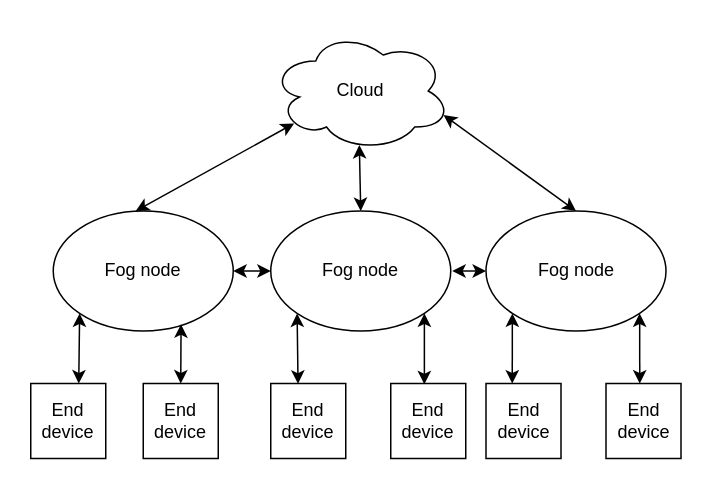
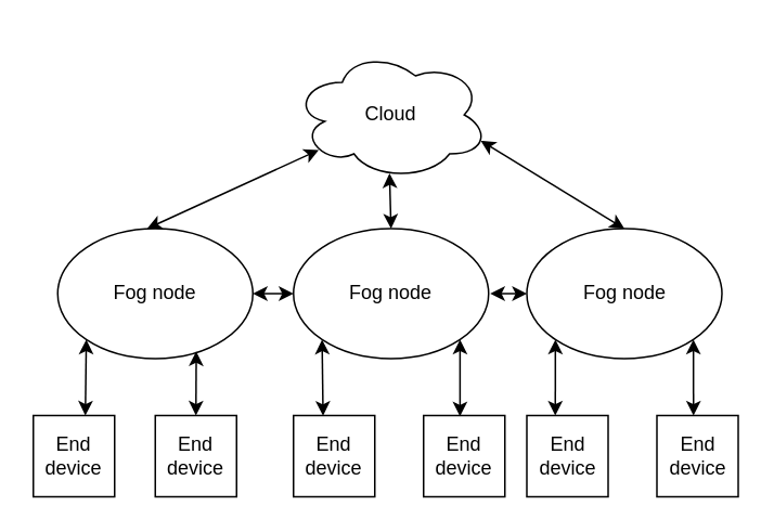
  <mxCell id="0" />
  <mxCell id="1" parent="0" />
- <mxCell id="2" value="Cloud" style="ellipse;shape=cloud;whiteSpace=wrap;html=1;" vertex="1" parent="1"><mxGeometry x="180" y="20" width="120" height="80" as="geometry" /></mxCell>
+ <mxCell id="2" value="Cloud" style="ellipse;shape=cloud;whiteSpace=wrap;html=1;" vertex="1" parent="1"><mxGeometry x="180" y="30" width="120" height="80" as="geometry" /></mxCell>
  <mxCell id="3" value="Fog node" style="ellipse;whiteSpace=wrap;html=1;" vertex="1" parent="1"><mxGeometry x="35" y="140" width="120" height="80" as="geometry" /></mxCell>
  <mxCell id="4" value="Fog node" style="ellipse;whiteSpace=wrap;html=1;" vertex="1" parent="1"><mxGeometry x="180" y="140" width="120" height="80" as="geometry" /></mxCell>
  <mxCell id="5" value="Fog node" style="ellipse;whiteSpace=wrap;html=1;" vertex="1" parent="1"><mxGeometry x="323.5" y="140" width="120" height="80" as="geometry" /></mxCell>
  <mxCell id="6" value="" style="endArrow=classic;startArrow=classic;html=1;entryX=0.13;entryY=0.77;entryDx=0;entryDy=0;entryPerimeter=0;" edge="1" parent="1" target="2"><mxGeometry width="50" height="50" relative="1" as="geometry"><mxPoint x="90" y="140" as="sourcePoint" /><mxPoint x="140" y="90" as="targetPoint" /></mxGeometry></mxCell>
  <mxCell id="7" value="" style="endArrow=classic;startArrow=classic;html=1;exitX=0.5;exitY=0;exitDx=0;exitDy=0;entryX=0.492;entryY=0.95;entryDx=0;entryDy=0;entryPerimeter=0;" edge="1" parent="1" source="4" target="2"><mxGeometry width="50" height="50" relative="1" as="geometry"><mxPoint x="220" y="130" as="sourcePoint" /><mxPoint x="270" y="80" as="targetPoint" /></mxGeometry></mxCell>
  <mxCell id="8" value="" style="endArrow=classic;startArrow=classic;html=1;exitX=0.5;exitY=0;exitDx=0;exitDy=0;entryX=0.96;entryY=0.7;entryDx=0;entryDy=0;entryPerimeter=0;" edge="1" parent="1" source="5" target="2"><mxGeometry width="50" height="50" relative="1" as="geometry"><mxPoint x="330" y="120" as="sourcePoint" /><mxPoint x="380" y="70" as="targetPoint" /></mxGeometry></mxCell>
  <mxCell id="9" value="End device" style="whiteSpace=wrap;html=1;aspect=fixed;" vertex="1" parent="1"><mxGeometry x="20" y="255" width="50" height="50" as="geometry" /></mxCell>
  <mxCell id="10" value="End device" style="whiteSpace=wrap;html=1;aspect=fixed;" vertex="1" parent="1"><mxGeometry x="95" y="255" width="50" height="50" as="geometry" /></mxCell>
  <mxCell id="11" value="End device" style="whiteSpace=wrap;html=1;aspect=fixed;" vertex="1" parent="1"><mxGeometry x="403.5" y="255" width="50" height="50" as="geometry" /></mxCell>
  <mxCell id="12" value="End device" style="whiteSpace=wrap;html=1;aspect=fixed;" vertex="1" parent="1"><mxGeometry x="323.5" y="255" width="50" height="50" as="geometry" /></mxCell>
  <mxCell id="13" value="End device" style="whiteSpace=wrap;html=1;aspect=fixed;" vertex="1" parent="1"><mxGeometry x="260" y="255" width="50" height="50" as="geometry" /></mxCell>
  <mxCell id="14" value="End device" style="whiteSpace=wrap;html=1;aspect=fixed;" vertex="1" parent="1"><mxGeometry x="180" y="255" width="50" height="50" as="geometry" /></mxCell>
  <mxCell id="15" value="" style="endArrow=classic;startArrow=classic;html=1;entryX=0;entryY=1;entryDx=0;entryDy=0;exitX=0.64;exitY=0;exitDx=0;exitDy=0;exitPerimeter=0;" edge="1" parent="1" source="9" target="3"><mxGeometry width="50" height="50" relative="1" as="geometry"><mxPoint x="20" y="260" as="sourcePoint" /><mxPoint x="55" y="220" as="targetPoint" /></mxGeometry></mxCell>
  <mxCell id="16" value="" style="endArrow=classic;startArrow=classic;html=1;exitX=0.5;exitY=0;exitDx=0;exitDy=0;entryX=0.71;entryY=0.944;entryDx=0;entryDy=0;entryPerimeter=0;" edge="1" parent="1" source="10" target="3"><mxGeometry width="50" height="50" relative="1" as="geometry"><mxPoint x="55" y="265" as="sourcePoint" /><mxPoint x="120" y="219" as="targetPoint" /></mxGeometry></mxCell>
  <mxCell id="17" value="" style="endArrow=classic;startArrow=classic;html=1;entryX=0;entryY=1;entryDx=0;entryDy=0;exitX=0.364;exitY=0.004;exitDx=0;exitDy=0;exitPerimeter=0;" edge="1" parent="1" source="14" target="4"><mxGeometry width="50" height="50" relative="1" as="geometry"><mxPoint x="198" y="260" as="sourcePoint" /><mxPoint x="105" y="229" as="targetPoint" /></mxGeometry></mxCell>
  <mxCell id="18" value="" style="endArrow=classic;startArrow=classic;html=1;entryX=1;entryY=1;entryDx=0;entryDy=0;exitX=0.448;exitY=0.01;exitDx=0;exitDy=0;exitPerimeter=0;" edge="1" parent="1" source="13" target="4"><mxGeometry width="50" height="50" relative="1" as="geometry"><mxPoint x="282" y="250" as="sourcePoint" /><mxPoint x="208" y="218" as="targetPoint" /></mxGeometry></mxCell>
  <mxCell id="19" value="" style="endArrow=classic;startArrow=classic;html=1;entryX=0;entryY=1;entryDx=0;entryDy=0;exitX=0.35;exitY=0;exitDx=0;exitDy=0;exitPerimeter=0;" edge="1" parent="1" source="12" target="5"><mxGeometry width="50" height="50" relative="1" as="geometry"><mxPoint x="268.5" y="270" as="sourcePoint" /><mxPoint x="265.5" y="218" as="targetPoint" /></mxGeometry></mxCell>
  <mxCell id="20" value="" style="endArrow=classic;startArrow=classic;html=1;entryX=1;entryY=1;entryDx=0;entryDy=0;" edge="1" parent="1" target="5"><mxGeometry width="50" height="50" relative="1" as="geometry"><mxPoint x="426" y="255" as="sourcePoint" /><mxPoint x="351.5" y="218" as="targetPoint" /></mxGeometry></mxCell>
  <mxCell id="21" value="" style="endArrow=classic;startArrow=classic;html=1;exitX=1;exitY=0.5;exitDx=0;exitDy=0;entryX=0;entryY=0.5;entryDx=0;entryDy=0;" edge="1" parent="1" source="3" target="4"><mxGeometry width="50" height="50" relative="1" as="geometry"><mxPoint x="150" y="220" as="sourcePoint" /><mxPoint x="200" y="170" as="targetPoint" /></mxGeometry></mxCell>
  <mxCell id="22" value="" style="endArrow=classic;startArrow=classic;html=1;entryX=0;entryY=0.5;entryDx=0;entryDy=0;" edge="1" parent="1" target="5"><mxGeometry width="50" height="50" relative="1" as="geometry"><mxPoint x="301" y="180" as="sourcePoint" /><mxPoint x="360" y="170" as="targetPoint" /></mxGeometry></mxCell>
